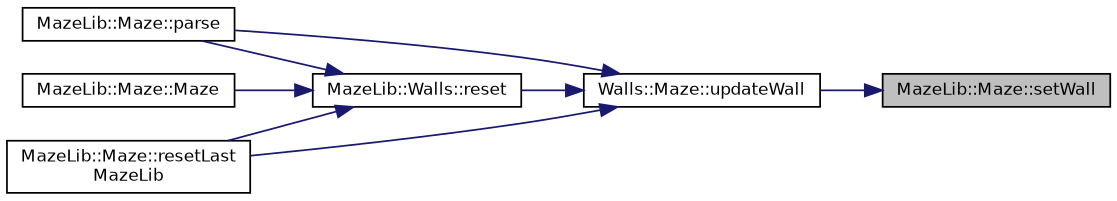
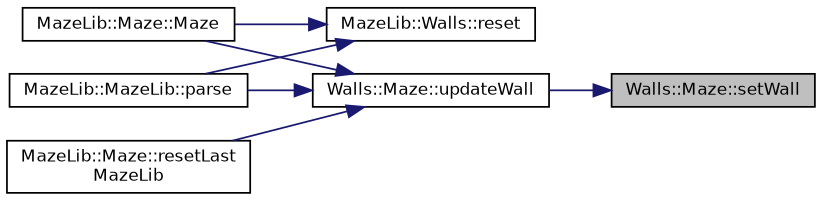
  digraph {
    rankdir=RL
    node [color=black fillcolor=white fontname=Helvetica fontsize=10 shape=record style=filled]
    edge [color=midnightblue dir=back fontname=Helvetica fontsize=10 labelfontname=Helvetica labelfontsize=10 style=solid]
-   n1 [fillcolor=grey75 fontcolor=black height=0.2 label="MazeLib::Maze::setWall" width=0.4]
+   n1 [fillcolor=grey75 fontcolor=black height=0.2 label="Walls::Maze::setWall" width=0.4]
    n2 [height=0.2 label="Walls::Maze::updateWall" width=0.4]
-   n3 [height=0.2 label="MazeLib::Maze::parse" width=0.4]
+   n3 [height=0.2 label="MazeLib::MazeLib::parse" width=0.4]
    n4 [height=0.2 label="MazeLib::Walls::reset" width=0.4]
    n5 [height=0.2 label="MazeLib::Maze::resetLast\lMazeLib" width=0.4]
    n6 [height=0.2 label="MazeLib::Maze::Maze" width=0.4]
    n1 -> n2
    n2 -> n3
-   n2 -> n4
+   n2 -> n6
    n2 -> n5
    n4 -> n3
-   n4 -> n5
    n4 -> n6
  }
